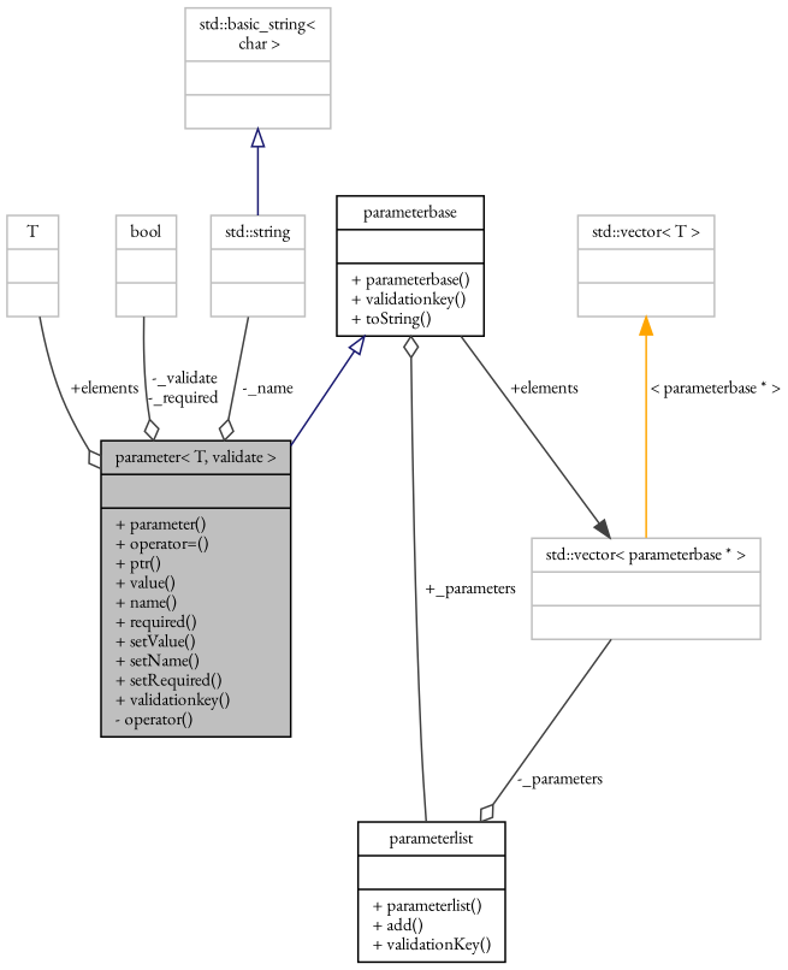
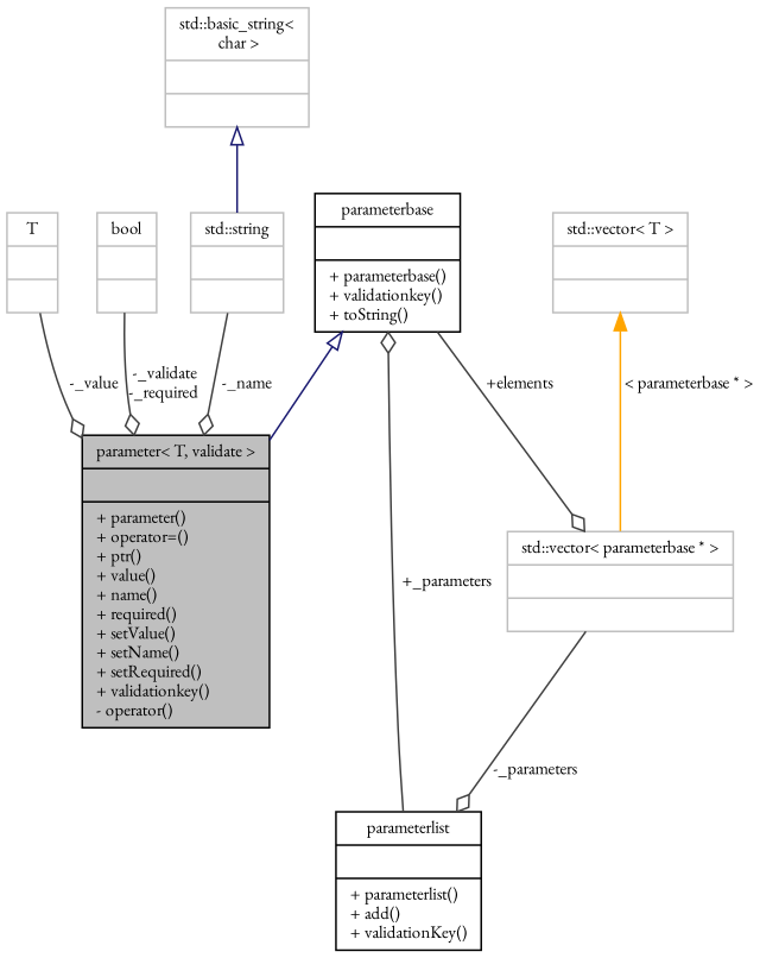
  digraph {
    fontname="EB Garamond"
    node [color=grey75 fontname="EB Garamond" fontsize=10 shape=record]
    edge [color=grey25 fontname="EB Garamond" fontsize=10 labelfontname=Helvetica labelfontsize=10 style=solid arrowhead=odiamond]
    n1 [color=black fillcolor=grey75 fontcolor=black height=0.2 label="{parameter\< T, validate \>\n||+ parameter()\l+ operator=()\l+ ptr()\l+ value()\l+ name()\l+ required()\l+ setValue()\l+ setName()\l+ setRequired()\l+ validationkey()\l- operator()\l}" style=filled width=0.4]
    n2 [color=black height=0.2 label="{parameterbase\n||+ parameterbase()\l+ validationkey()\l+ toString()\l}" width=0.4]
    n3 [height=0.2 label="{std::vector\< parameterbase * \>\n||}" width=0.4]
    n4 [color=black height=0.2 label="{parameterlist\n||+ parameterlist()\l+ add()\l+ validationKey()\l}" width=0.4]
    n5 [height=0.2 label="{std::vector\< T \>\n||}" width=0.4]
    n6 [height=0.2 label="{T\n||}" width=0.4]
    n7 [height=0.2 label="{bool\n||}" width=0.4]
    n8 [height=0.2 label="{std::string\n||}" width=0.4]
    n9 [height=0.2 label="{std::basic_string\<\l char \>\n||}" width=0.4]
    n2 -> n1 [arrowtail=onormal color=midnightblue dir=back arrowhead=""]
-   n2 -> n3 [arrowhead=normal label=" +elements"]
+   n2 -> n3 [label=" +elements"]
    n3 -> n4 [label=" -_parameters"]
    n4 -> n2 [label=" +_parameters"]
    n5 -> n3 [color=orange dir=back label=" \< parameterbase * \>" arrowhead=""]
-   n6 -> n1 [label=" +elements"]
+   n6 -> n1 [label=" -_value"]
    n7 -> n1 [label=" -_validate\n-_required"]
    n8 -> n1 [label=" -_name"]
    n9 -> n8 [arrowtail=onormal color=midnightblue dir=back arrowhead=""]
  }
